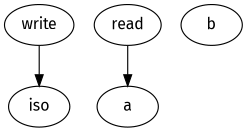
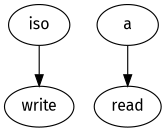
  digraph {
    fontname="Fira Sans"
    node [fontname="Fira Sans"]
    edge [fontname="Fira Sans"]
    write
    iso
    a
    read
-   b
-   write -> iso
-   read -> a
+   iso -> write
+   a -> read
  }
